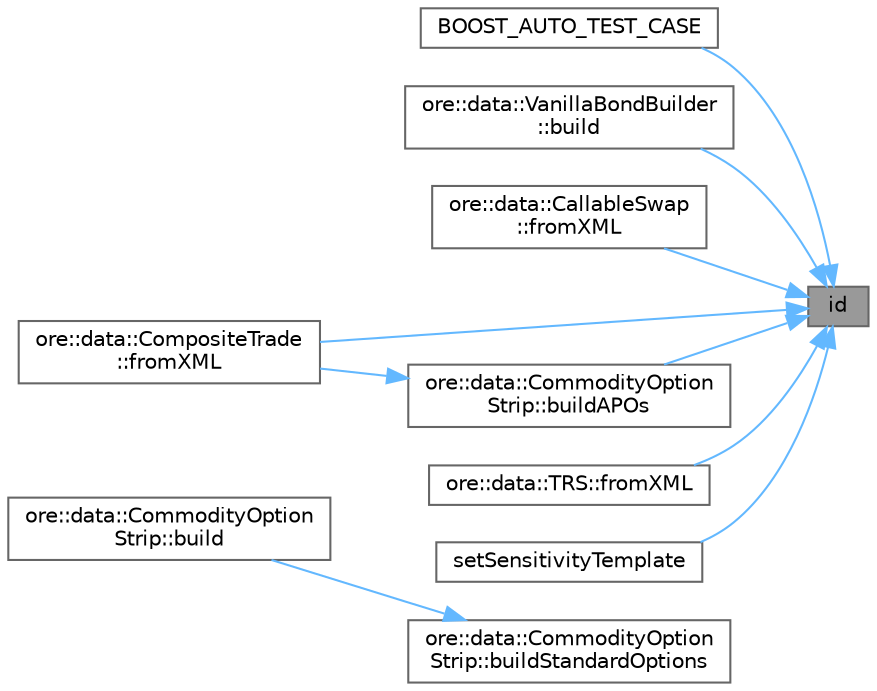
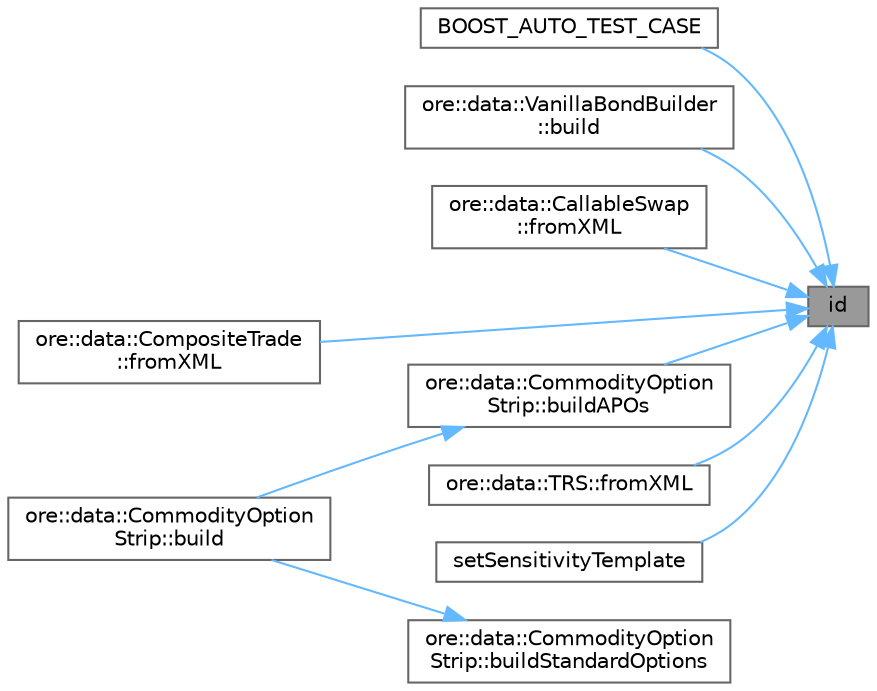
  digraph {
    rankdir=RL
    node [color=grey40 fillcolor=white fontname=Helvetica fontsize=10 shape=box style=filled]
    edge [color=steelblue1 dir=back fontname=Helvetica fontsize=10 labelfontname=Helvetica labelfontsize=10 style=solid]
    n1 [color=gray40 fillcolor=grey60 fontcolor=black height=0.2 label=id width=0.4]
    n2 [height=0.2 label=BOOST_AUTO_TEST_CASE width=0.4]
    n3 [height=0.2 label="ore::data::VanillaBondBuilder\l::build" width=0.4]
    n4 [height=0.2 label="ore::data::CallableSwap\l::fromXML" width=0.4]
    n5 [height=0.2 label="ore::data::CommodityOption\lStrip::buildAPOs" width=0.4]
    n6 [height=0.2 label="ore::data::CompositeTrade\l::fromXML" width=0.4]
    n7 [height=0.2 label="ore::data::TRS::fromXML" width=0.4]
    n8 [height=0.2 label=setSensitivityTemplate width=0.4]
    n9 [height=0.2 label="ore::data::CommodityOption\lStrip::build" width=0.4]
    n10 [height=0.2 label="ore::data::CommodityOption\lStrip::buildStandardOptions" width=0.4]
    n1 -> n2
    n1 -> n3
    n1 -> n4
    n1 -> n5
    n1 -> n6
    n1 -> n7
    n1 -> n8
-   n5 -> n6
+   n5 -> n9
    n10 -> n9
  }
